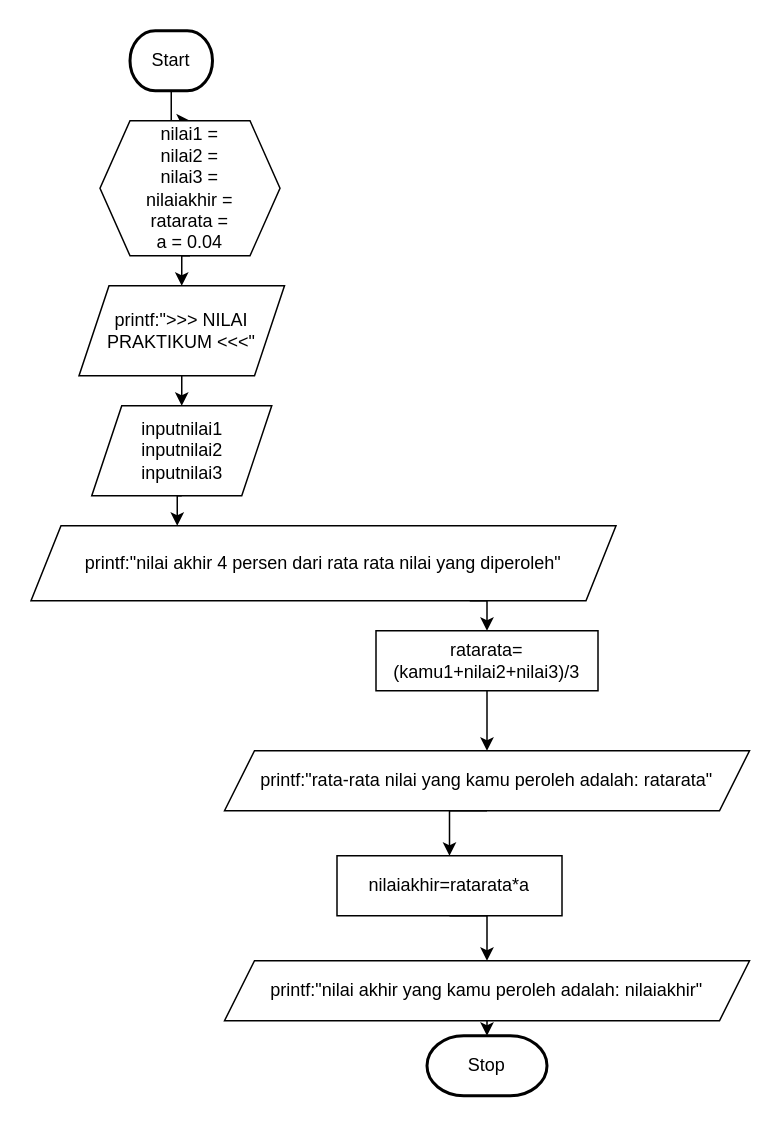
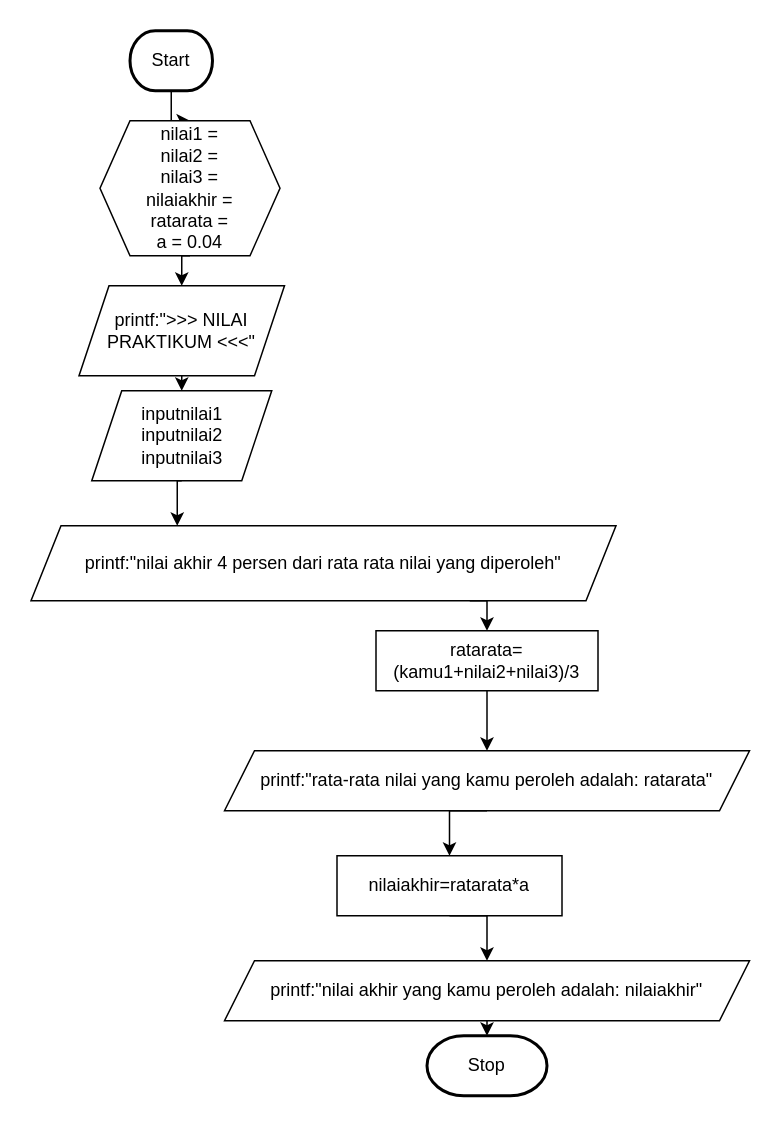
  <mxCell id="0" />
  <mxCell id="1" parent="0" />
  <mxCell id="2" style="edgeStyle=orthogonalEdgeStyle;rounded=0;orthogonalLoop=1;jettySize=auto;html=1;exitX=0.5;exitY=1;exitDx=0;exitDy=0;exitPerimeter=0;" parent="1" source="3" target="5" edge="1"><mxGeometry relative="1" as="geometry" /></mxCell>
  <mxCell id="3" value="Start" style="strokeWidth=2;html=1;shape=mxgraph.flowchart.terminator;whiteSpace=wrap;" parent="1" vertex="1"><mxGeometry x="86" y="20" width="55" height="40" as="geometry" /></mxCell>
  <mxCell id="4" style="edgeStyle=orthogonalEdgeStyle;rounded=0;orthogonalLoop=1;jettySize=auto;html=1;exitX=0.5;exitY=1;exitDx=0;exitDy=0;entryX=0.5;entryY=0;entryDx=0;entryDy=0;" edge="1" parent="1" source="5" target="20"><mxGeometry relative="1" as="geometry" /></mxCell>
  <mxCell id="5" value="nilai1 =&lt;br&gt;nilai2 =&lt;br&gt;nilai3 =&lt;br&gt;nilaiakhir =&lt;br&gt;ratarata =&lt;br&gt;a = 0.04" style="shape=hexagon;perimeter=hexagonPerimeter2;whiteSpace=wrap;html=1;fixedSize=1;" parent="1" vertex="1"><mxGeometry x="66" y="80" width="120" height="90" as="geometry" /></mxCell>
  <mxCell id="6" style="edgeStyle=orthogonalEdgeStyle;rounded=0;orthogonalLoop=1;jettySize=auto;html=1;exitX=0.5;exitY=1;exitDx=0;exitDy=0;entryX=0.25;entryY=0;entryDx=0;entryDy=0;" parent="1" source="7" target="9" edge="1"><mxGeometry relative="1" as="geometry" /></mxCell>
- <mxCell id="7" value="inputnilai1&lt;br&gt;inputnilai2&lt;br&gt;inputnilai3" style="shape=parallelogram;perimeter=parallelogramPerimeter;whiteSpace=wrap;html=1;fixedSize=1;" parent="1" vertex="1"><mxGeometry x="60.5" y="270" width="120" height="60" as="geometry" /></mxCell>
+ <mxCell id="7" value="inputnilai1&lt;br&gt;inputnilai2&lt;br&gt;inputnilai3" style="shape=parallelogram;perimeter=parallelogramPerimeter;whiteSpace=wrap;html=1;fixedSize=1;" parent="1" vertex="1"><mxGeometry x="60.5" y="260" width="120" height="60" as="geometry" /></mxCell>
  <mxCell id="8" style="edgeStyle=orthogonalEdgeStyle;rounded=0;orthogonalLoop=1;jettySize=auto;html=1;exitX=0.75;exitY=1;exitDx=0;exitDy=0;entryX=0.5;entryY=0;entryDx=0;entryDy=0;" parent="1" source="9" target="11" edge="1"><mxGeometry relative="1" as="geometry" /></mxCell>
  <mxCell id="9" value="printf:&quot;nilai akhir 4 persen dari rata rata nilai yang diperoleh&quot;" style="shape=parallelogram;perimeter=parallelogramPerimeter;whiteSpace=wrap;html=1;fixedSize=1;" parent="1" vertex="1"><mxGeometry x="20" y="350" width="390" height="50" as="geometry" /></mxCell>
  <mxCell id="10" style="edgeStyle=orthogonalEdgeStyle;rounded=0;orthogonalLoop=1;jettySize=auto;html=1;exitX=0.5;exitY=1;exitDx=0;exitDy=0;entryX=0.5;entryY=0;entryDx=0;entryDy=0;" edge="1" parent="1" source="11" target="13"><mxGeometry relative="1" as="geometry" /></mxCell>
  <mxCell id="11" value="ratarata=(kamu1+nilai2+nilai3)/3" style="rounded=0;whiteSpace=wrap;html=1;" parent="1" vertex="1"><mxGeometry x="250" y="420" width="148" height="40" as="geometry" /></mxCell>
  <mxCell id="12" style="edgeStyle=orthogonalEdgeStyle;rounded=0;orthogonalLoop=1;jettySize=auto;html=1;exitX=0.5;exitY=1;exitDx=0;exitDy=0;entryX=0.5;entryY=0;entryDx=0;entryDy=0;" parent="1" source="13" target="15" edge="1"><mxGeometry relative="1" as="geometry" /></mxCell>
  <mxCell id="13" value="printf:&quot;rata-rata nilai yang kamu peroleh adalah: ratarata&quot;" style="shape=parallelogram;perimeter=parallelogramPerimeter;whiteSpace=wrap;html=1;fixedSize=1;" parent="1" vertex="1"><mxGeometry x="149" y="500" width="350" height="40" as="geometry" /></mxCell>
  <mxCell id="14" style="edgeStyle=orthogonalEdgeStyle;rounded=0;orthogonalLoop=1;jettySize=auto;html=1;exitX=0.5;exitY=1;exitDx=0;exitDy=0;entryX=0.5;entryY=0;entryDx=0;entryDy=0;" edge="1" parent="1" source="15" target="17"><mxGeometry relative="1" as="geometry" /></mxCell>
  <mxCell id="15" value="nilaiakhir=ratarata*a" style="rounded=0;whiteSpace=wrap;html=1;" parent="1" vertex="1"><mxGeometry x="224" y="570" width="150" height="40" as="geometry" /></mxCell>
  <mxCell id="16" style="edgeStyle=orthogonalEdgeStyle;rounded=0;orthogonalLoop=1;jettySize=auto;html=1;exitX=0.5;exitY=1;exitDx=0;exitDy=0;entryX=0.5;entryY=0;entryDx=0;entryDy=0;entryPerimeter=0;" parent="1" source="17" target="18" edge="1"><mxGeometry relative="1" as="geometry" /></mxCell>
  <mxCell id="17" value="printf:&quot;nilai akhir yang kamu peroleh adalah: nilaiakhir&quot;" style="shape=parallelogram;perimeter=parallelogramPerimeter;whiteSpace=wrap;html=1;fixedSize=1;" parent="1" vertex="1"><mxGeometry x="149" y="640" width="350" height="40" as="geometry" /></mxCell>
  <mxCell id="18" value="Stop" style="strokeWidth=2;html=1;shape=mxgraph.flowchart.terminator;whiteSpace=wrap;" parent="1" vertex="1"><mxGeometry x="284" y="690" width="80" height="40" as="geometry" /></mxCell>
  <mxCell id="19" style="edgeStyle=orthogonalEdgeStyle;rounded=0;orthogonalLoop=1;jettySize=auto;html=1;exitX=0.5;exitY=1;exitDx=0;exitDy=0;entryX=0.5;entryY=0;entryDx=0;entryDy=0;" edge="1" parent="1" source="20" target="7"><mxGeometry relative="1" as="geometry" /></mxCell>
  <mxCell id="20" value="printf:&quot;&amp;gt;&amp;gt;&amp;gt; NILAI PRAKTIKUM &amp;lt;&amp;lt;&amp;lt;&quot;" style="shape=parallelogram;perimeter=parallelogramPerimeter;whiteSpace=wrap;html=1;fixedSize=1;" parent="1" vertex="1"><mxGeometry x="52" y="190" width="137" height="60" as="geometry" /></mxCell>
